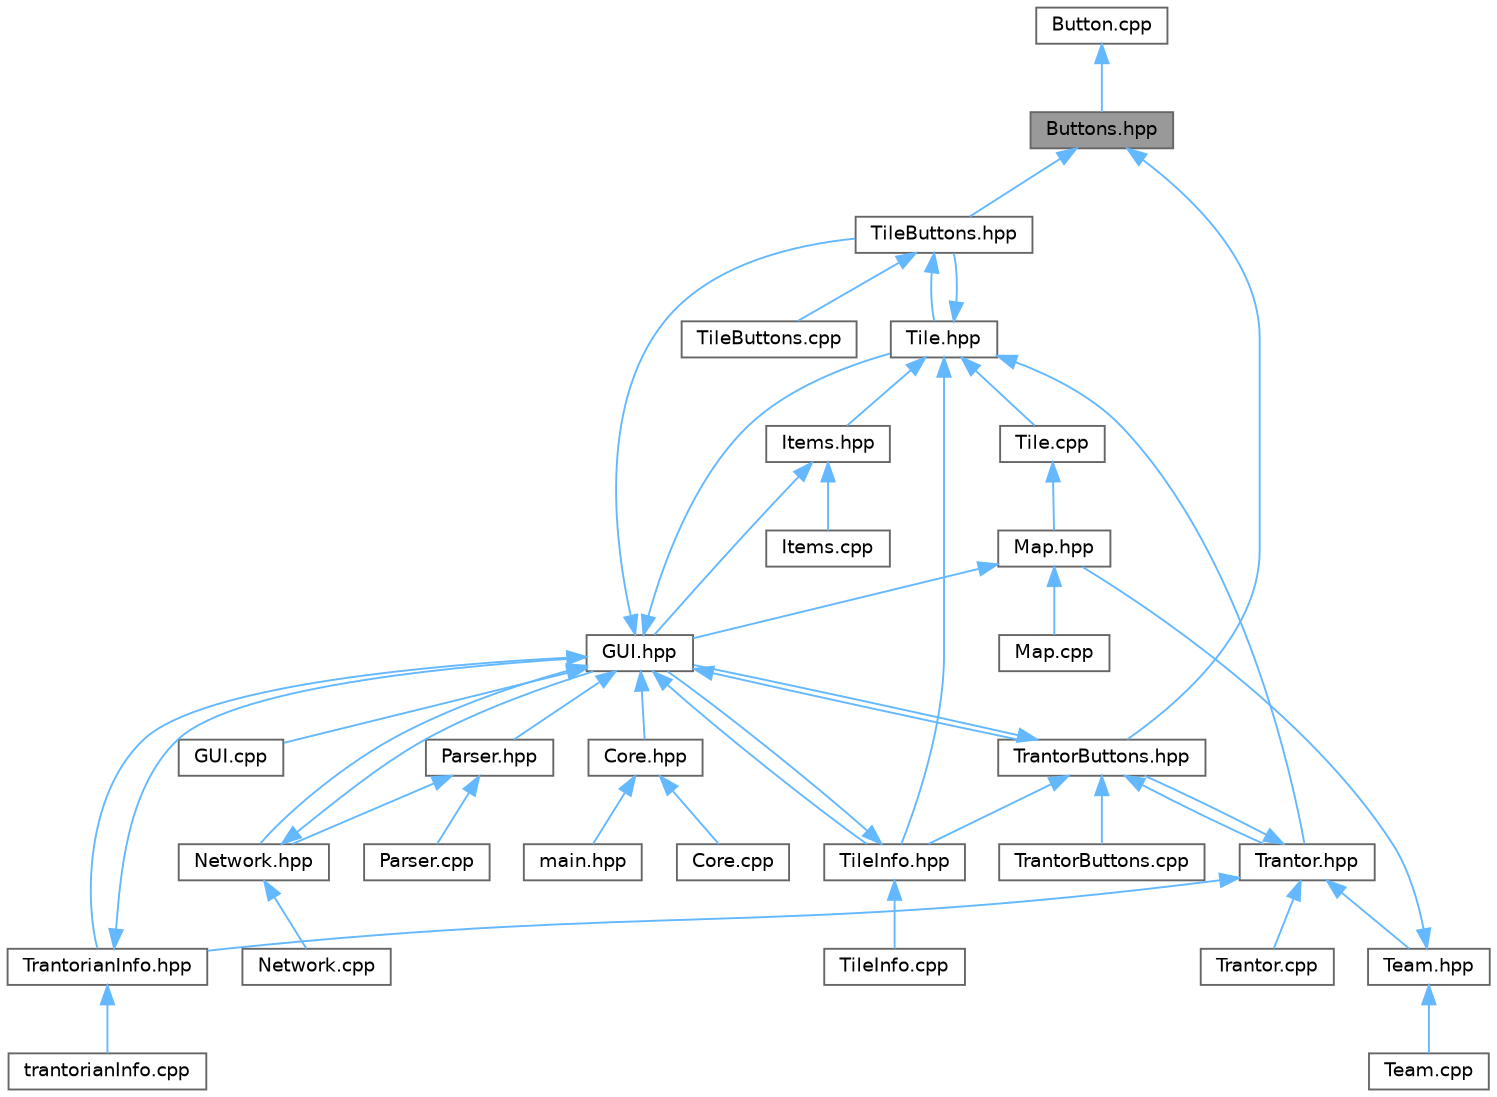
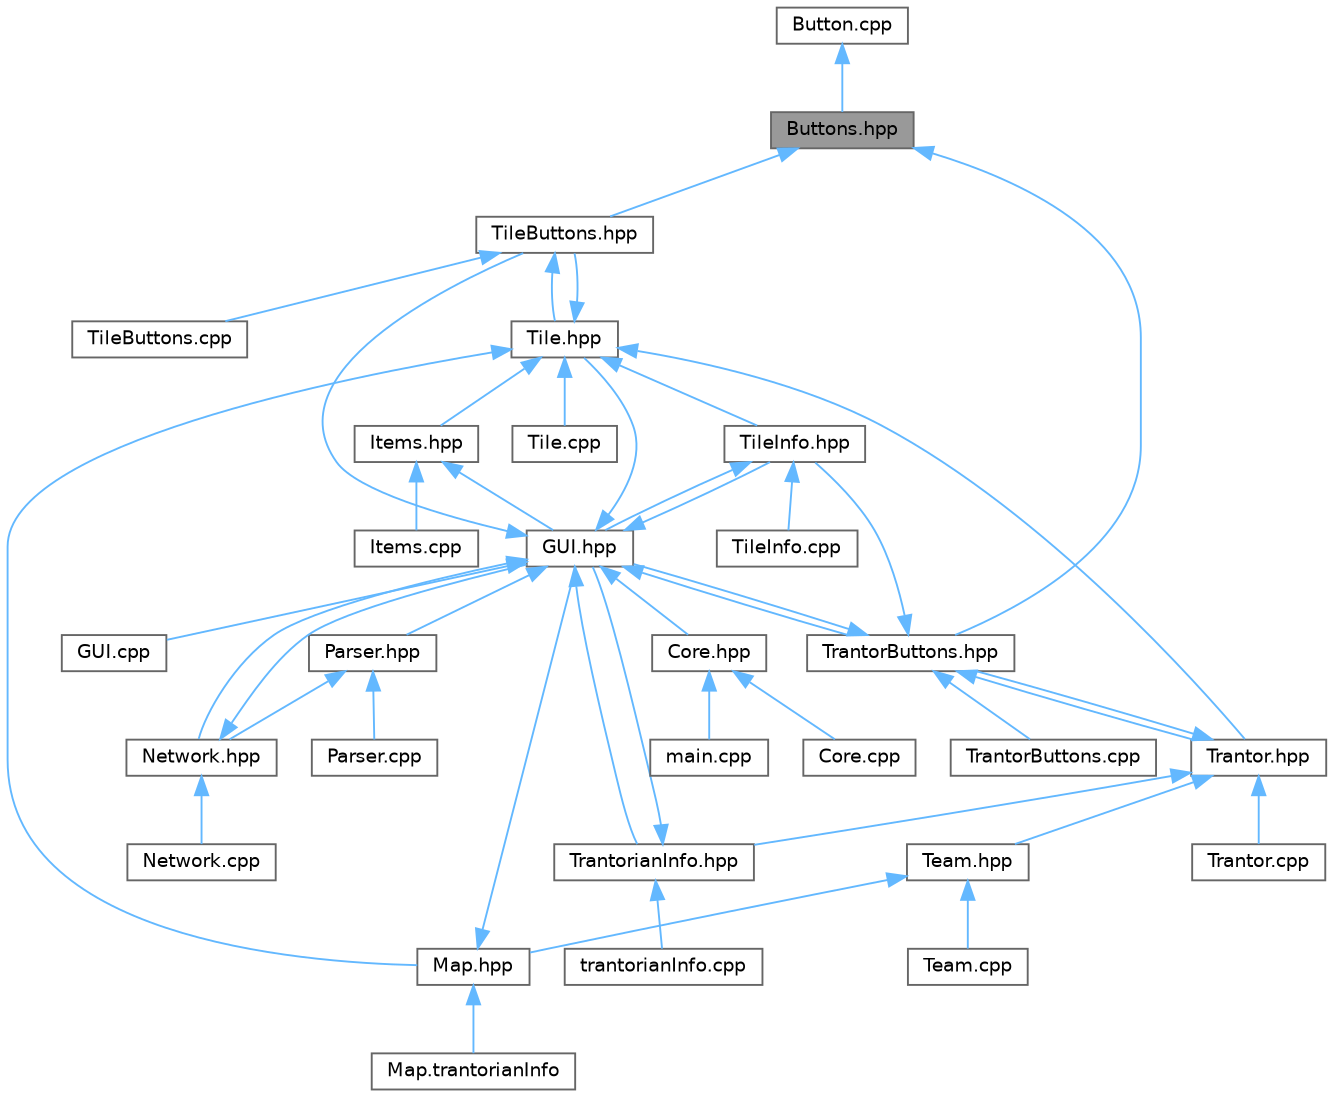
  digraph {
    node [color=grey40 fillcolor=white fontname=Helvetica fontsize=10 shape=box style=filled]
    edge [color=steelblue1 dir=back fontname=Helvetica fontsize=10 labelfontname=Helvetica labelfontsize=10 style=solid]
    n1 [color=gray40 fillcolor=grey60 fontcolor=black height=0.2 label="Buttons.hpp" width=0.4]
    n2 [height=0.2 label="TileButtons.hpp" width=0.4]
    n3 [height=0.2 label="TrantorButtons.hpp" width=0.4]
    n4 [height=0.2 label="Button.cpp" width=0.4]
    n5 [height=0.2 label="Tile.hpp" width=0.4]
    n6 [height=0.2 label="TileButtons.cpp" width=0.4]
    n7 [height=0.2 label="TileInfo.hpp" width=0.4]
    n8 [height=0.2 label="Trantor.hpp" width=0.4]
    n9 [height=0.2 label="GUI.hpp" width=0.4]
    n10 [height=0.2 label="TrantorButtons.cpp" width=0.4]
    n11 [height=0.2 label="Items.hpp" width=0.4]
    n12 [height=0.2 label="Map.hpp" width=0.4]
    n13 [height=0.2 label="Tile.cpp" width=0.4]
    n14 [height=0.2 label="Items.cpp" width=0.4]
    n15 [height=0.2 label="TileInfo.cpp" width=0.4]
    n16 [height=0.2 label="TrantorianInfo.hpp" width=0.4]
    n17 [height=0.2 label="Team.hpp" width=0.4]
    n18 [height=0.2 label="Trantor.cpp" width=0.4]
-   n19 [height=0.2 label="Map.cpp" width=0.4]
+   n19 [height=0.2 label="Map.trantorianInfo" width=0.4]
    n20 [height=0.2 label="Core.hpp" width=0.4]
    n21 [height=0.2 label="GUI.cpp" width=0.4]
    n22 [height=0.2 label="Network.hpp" width=0.4]
    n23 [height=0.2 label="Parser.hpp" width=0.4]
    n24 [height=0.2 label="Core.cpp" width=0.4]
-   n25 [height=0.2 label="main.hpp" width=0.4]
+   n25 [height=0.2 label="main.cpp" width=0.4]
    n26 [height=0.2 label="Network.cpp" width=0.4]
    n27 [height=0.2 label="Parser.cpp" width=0.4]
    n28 [height=0.2 label="trantorianInfo.cpp" width=0.4]
    n29 [height=0.2 label="Team.cpp" width=0.4]
    n1 -> n2
    n1 -> n3
    n2 -> n5
    n2 -> n6
    n3 -> n7
    n3 -> n8
    n3 -> n9
    n3 -> n10
    n4 -> n1
    n5 -> n2
    n5 -> n7
    n5 -> n8
    n5 -> n11
-   n13 -> n12
+   n5 -> n12
    n5 -> n13
    n7 -> n9
    n7 -> n15
    n8 -> n3
    n8 -> n16
    n8 -> n17
    n8 -> n18
    n9 -> n2
    n9 -> n3
    n9 -> n5
    n9 -> n7
    n9 -> n16
    n9 -> n20
    n9 -> n21
    n9 -> n22
    n9 -> n23
    n11 -> n9
    n11 -> n14
    n12 -> n9
    n12 -> n19
    n16 -> n9
    n16 -> n28
    n17 -> n12
    n17 -> n29
    n20 -> n24
    n20 -> n25
    n22 -> n9
    n22 -> n26
    n23 -> n22
    n23 -> n27
  }
